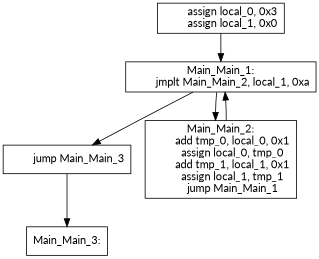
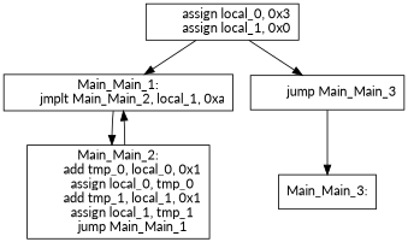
  digraph {
    fontname=Lato
    rankdir=TD
    node [fontname=Lato shape=rectangle]
    edge [fontname=Lato]
    n1 [label="	assign local_0, 0x3\n	assign local_1, 0x0\n"]
    n2 [label="Main_Main_1:\n	jmplt Main_Main_2, local_1, 0xa\n"]
    n3 [label="	jump Main_Main_3\n"]
    n4 [label="Main_Main_2:\n	add tmp_0, local_0, 0x1\n	assign local_0, tmp_0\n	add tmp_1, local_1, 0x1\n	assign local_1, tmp_1\n	jump Main_Main_1\n"]
    n5 [label="Main_Main_3:\n"]
    n1 -> n2
-   n2 -> n3
+   n1 -> n3
    n2 -> n4
    n3 -> n5
    n4 -> n2
  }
